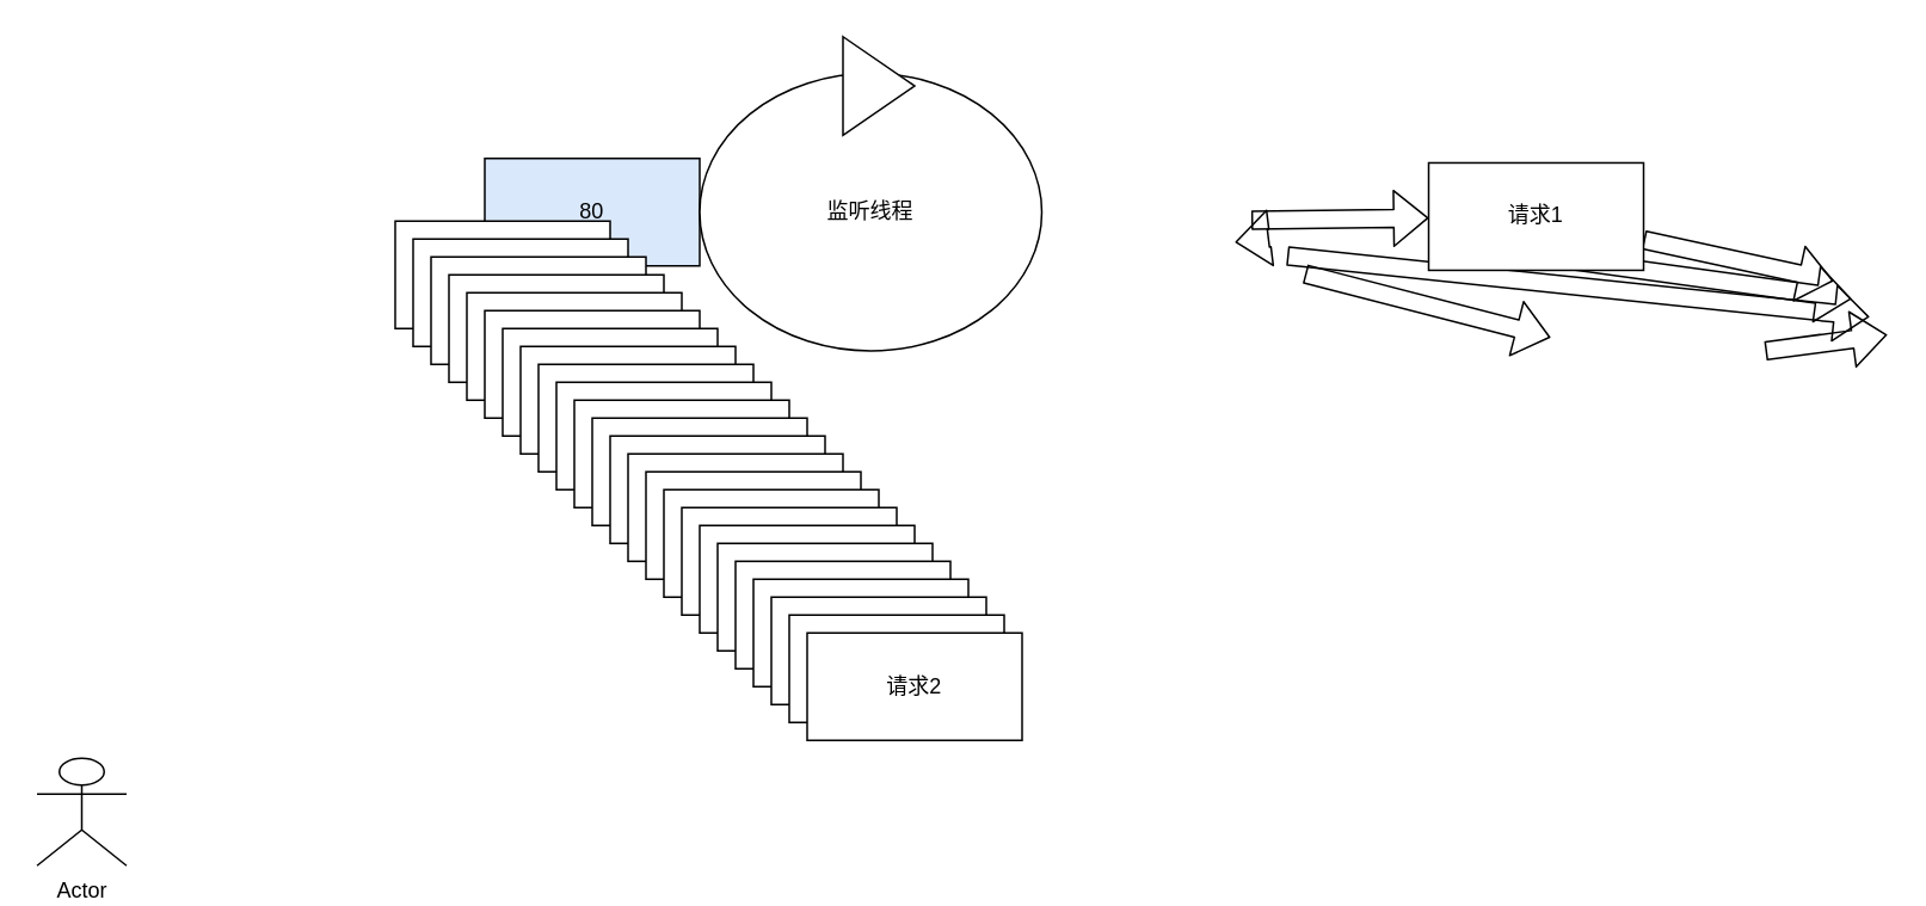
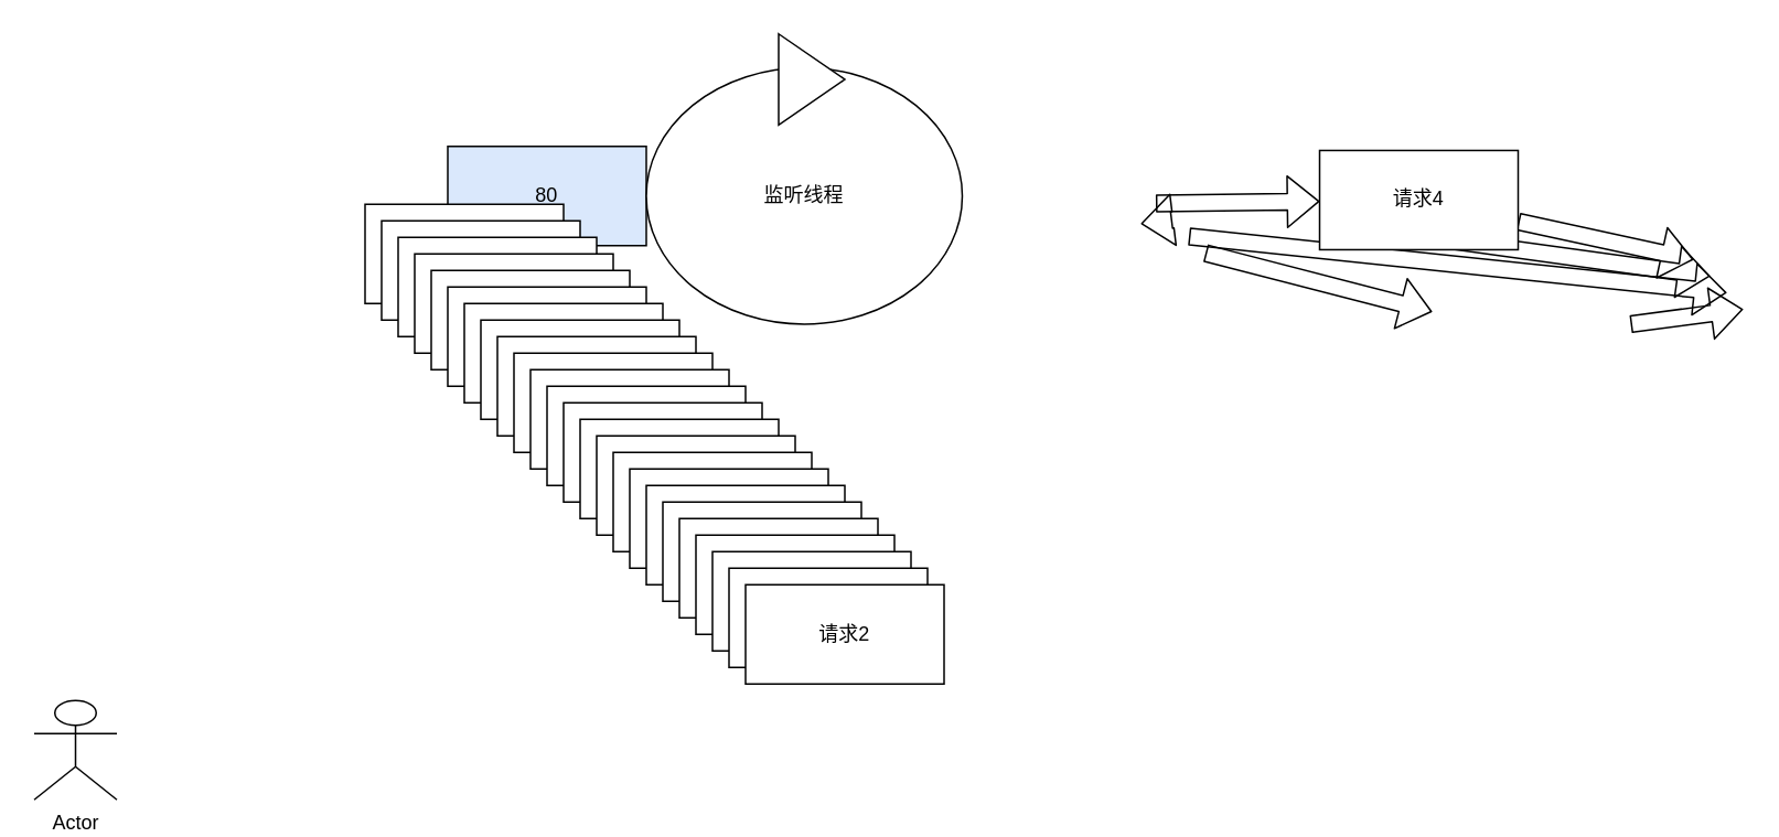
  <mxCell id="0" />
  <mxCell id="1" parent="0" />
  <mxCell id="2" value="80" style="rounded=0;whiteSpace=wrap;html=1;fillColor=#dae8fc;" vertex="1" parent="1"><mxGeometry x="270" y="88" width="120" height="60" as="geometry" /></mxCell>
  <mxCell id="3" value="监听线程" style="ellipse;whiteSpace=wrap;html=1;" vertex="1" parent="1"><mxGeometry x="390" y="40.5" width="191" height="155" as="geometry" /></mxCell>
  <mxCell id="4" value="" style="triangle;whiteSpace=wrap;html=1;" vertex="1" parent="1"><mxGeometry x="470" y="20" width="40" height="55" as="geometry" /></mxCell>
  <mxCell id="5" value="" style="shape=flexArrow;endArrow=classic;html=1;" edge="1" parent="1" source="10"><mxGeometry width="50" height="50" relative="1" as="geometry"><mxPoint x="698" y="122.47" as="sourcePoint" /><mxPoint x="1023" y="156.47" as="targetPoint" /></mxGeometry></mxCell>
  <mxCell id="6" value="" style="shape=flexArrow;endArrow=classic;html=1;" edge="1" parent="1"><mxGeometry width="50" height="50" relative="1" as="geometry"><mxPoint x="809" y="135.709" as="sourcePoint" /><mxPoint x="1033" y="166.47" as="targetPoint" /></mxGeometry></mxCell>
  <mxCell id="7" value="" style="shape=flexArrow;endArrow=classic;html=1;" edge="1" parent="1"><mxGeometry width="50" height="50" relative="1" as="geometry"><mxPoint x="718" y="142.47" as="sourcePoint" /><mxPoint x="1043" y="176.47" as="targetPoint" /></mxGeometry></mxCell>
  <mxCell id="8" value="" style="shape=flexArrow;endArrow=classic;html=1;" edge="1" parent="1"><mxGeometry width="50" height="50" relative="1" as="geometry"><mxPoint x="985" y="195.501" as="sourcePoint" /><mxPoint x="1053" y="186.47" as="targetPoint" /></mxGeometry></mxCell>
  <mxCell id="9" value="Actor" style="shape=umlActor;verticalLabelPosition=bottom;labelBackgroundColor=#ffffff;verticalAlign=top;html=1;outlineConnect=0;" vertex="1" parent="1"><mxGeometry x="20" y="423" width="50" height="60" as="geometry" /></mxCell>
- <mxCell id="10" value="请求1" style="rounded=0;whiteSpace=wrap;html=1;" vertex="1" parent="1"><mxGeometry x="797" y="90.47" width="120" height="60" as="geometry" /></mxCell>
+ <mxCell id="10" value="请求4" style="rounded=0;whiteSpace=wrap;html=1;" vertex="1" parent="1"><mxGeometry x="797" y="90.47" width="120" height="60" as="geometry" /></mxCell>
  <mxCell id="11" value="" style="shape=flexArrow;endArrow=classic;html=1;" edge="1" parent="1" target="10"><mxGeometry width="50" height="50" relative="1" as="geometry"><mxPoint x="698" y="122.47" as="sourcePoint" /><mxPoint x="1023" y="156.47" as="targetPoint" /></mxGeometry></mxCell>
  <mxCell id="12" value="请求2" style="rounded=0;whiteSpace=wrap;html=1;" vertex="1" parent="1"><mxGeometry x="220" y="123" width="120" height="60" as="geometry" /></mxCell>
  <mxCell id="13" value="请求2" style="rounded=0;whiteSpace=wrap;html=1;" vertex="1" parent="1"><mxGeometry x="230" y="133" width="120" height="60" as="geometry" /></mxCell>
  <mxCell id="14" value="请求2" style="rounded=0;whiteSpace=wrap;html=1;" vertex="1" parent="1"><mxGeometry x="240" y="143" width="120" height="60" as="geometry" /></mxCell>
  <mxCell id="15" value="请求2" style="rounded=0;whiteSpace=wrap;html=1;" vertex="1" parent="1"><mxGeometry x="250" y="153" width="120" height="60" as="geometry" /></mxCell>
  <mxCell id="16" value="请求2" style="rounded=0;whiteSpace=wrap;html=1;" vertex="1" parent="1"><mxGeometry x="260" y="163" width="120" height="60" as="geometry" /></mxCell>
  <mxCell id="17" value="请求2" style="rounded=0;whiteSpace=wrap;html=1;" vertex="1" parent="1"><mxGeometry x="270" y="173" width="120" height="60" as="geometry" /></mxCell>
  <mxCell id="18" value="请求2" style="rounded=0;whiteSpace=wrap;html=1;" vertex="1" parent="1"><mxGeometry x="280" y="183" width="120" height="60" as="geometry" /></mxCell>
  <mxCell id="19" value="请求2" style="rounded=0;whiteSpace=wrap;html=1;" vertex="1" parent="1"><mxGeometry x="290" y="193" width="120" height="60" as="geometry" /></mxCell>
  <mxCell id="20" value="请求2" style="rounded=0;whiteSpace=wrap;html=1;" vertex="1" parent="1"><mxGeometry x="300" y="203" width="120" height="60" as="geometry" /></mxCell>
  <mxCell id="21" value="请求2" style="rounded=0;whiteSpace=wrap;html=1;" vertex="1" parent="1"><mxGeometry x="310" y="213" width="120" height="60" as="geometry" /></mxCell>
  <mxCell id="22" value="请求2" style="rounded=0;whiteSpace=wrap;html=1;" vertex="1" parent="1"><mxGeometry x="320" y="223" width="120" height="60" as="geometry" /></mxCell>
  <mxCell id="23" value="请求2" style="rounded=0;whiteSpace=wrap;html=1;" vertex="1" parent="1"><mxGeometry x="330" y="233" width="120" height="60" as="geometry" /></mxCell>
  <mxCell id="24" value="请求2" style="rounded=0;whiteSpace=wrap;html=1;" vertex="1" parent="1"><mxGeometry x="340" y="243" width="120" height="60" as="geometry" /></mxCell>
  <mxCell id="25" value="请求2" style="rounded=0;whiteSpace=wrap;html=1;" vertex="1" parent="1"><mxGeometry x="350" y="253" width="120" height="60" as="geometry" /></mxCell>
  <mxCell id="26" value="请求2" style="rounded=0;whiteSpace=wrap;html=1;" vertex="1" parent="1"><mxGeometry x="360" y="263" width="120" height="60" as="geometry" /></mxCell>
  <mxCell id="27" value="请求2" style="rounded=0;whiteSpace=wrap;html=1;" vertex="1" parent="1"><mxGeometry x="370" y="273" width="120" height="60" as="geometry" /></mxCell>
  <mxCell id="28" value="请求2" style="rounded=0;whiteSpace=wrap;html=1;" vertex="1" parent="1"><mxGeometry x="380" y="283" width="120" height="60" as="geometry" /></mxCell>
  <mxCell id="29" value="请求2" style="rounded=0;whiteSpace=wrap;html=1;" vertex="1" parent="1"><mxGeometry x="390" y="293" width="120" height="60" as="geometry" /></mxCell>
  <mxCell id="30" value="请求2" style="rounded=0;whiteSpace=wrap;html=1;" vertex="1" parent="1"><mxGeometry x="400" y="303" width="120" height="60" as="geometry" /></mxCell>
  <mxCell id="31" value="请求2" style="rounded=0;whiteSpace=wrap;html=1;" vertex="1" parent="1"><mxGeometry x="410" y="313" width="120" height="60" as="geometry" /></mxCell>
  <mxCell id="32" value="请求2" style="rounded=0;whiteSpace=wrap;html=1;" vertex="1" parent="1"><mxGeometry x="420" y="323" width="120" height="60" as="geometry" /></mxCell>
  <mxCell id="33" value="请求2" style="rounded=0;whiteSpace=wrap;html=1;" vertex="1" parent="1"><mxGeometry x="430" y="333" width="120" height="60" as="geometry" /></mxCell>
  <mxCell id="34" value="请求2" style="rounded=0;whiteSpace=wrap;html=1;" vertex="1" parent="1"><mxGeometry x="440" y="343" width="120" height="60" as="geometry" /></mxCell>
  <mxCell id="35" value="请求2" style="rounded=0;whiteSpace=wrap;html=1;" vertex="1" parent="1"><mxGeometry x="450" y="353" width="120" height="60" as="geometry" /></mxCell>
  <mxCell id="36" value="" style="shape=flexArrow;endArrow=classic;html=1;" edge="1" parent="1"><mxGeometry width="50" height="50" relative="1" as="geometry"><mxPoint x="728" y="152.47" as="sourcePoint" /><mxPoint x="865" y="187.937" as="targetPoint" /></mxGeometry></mxCell>
  <mxCell id="37" value="" style="shape=flexArrow;endArrow=classic;html=1;" edge="1" parent="1"><mxGeometry width="50" height="50" relative="1" as="geometry"><mxPoint x="708" y="132.47" as="sourcePoint" /><mxPoint x="689" y="134.787" as="targetPoint" /></mxGeometry></mxCell>
